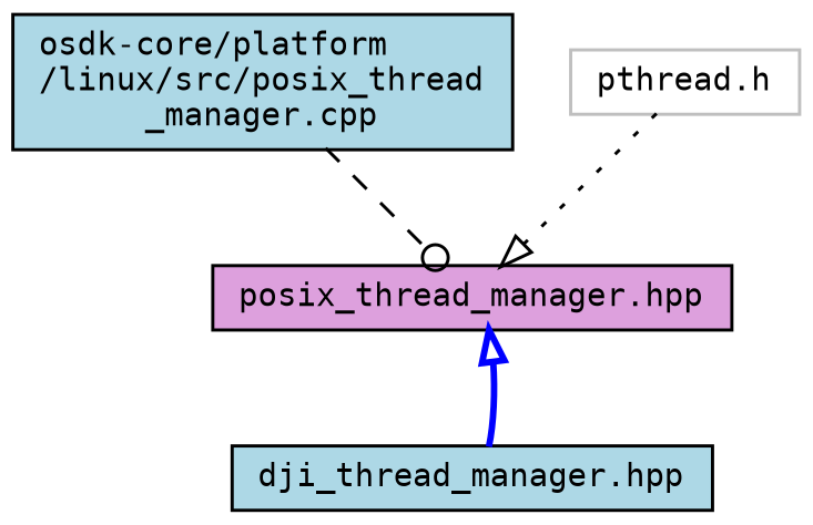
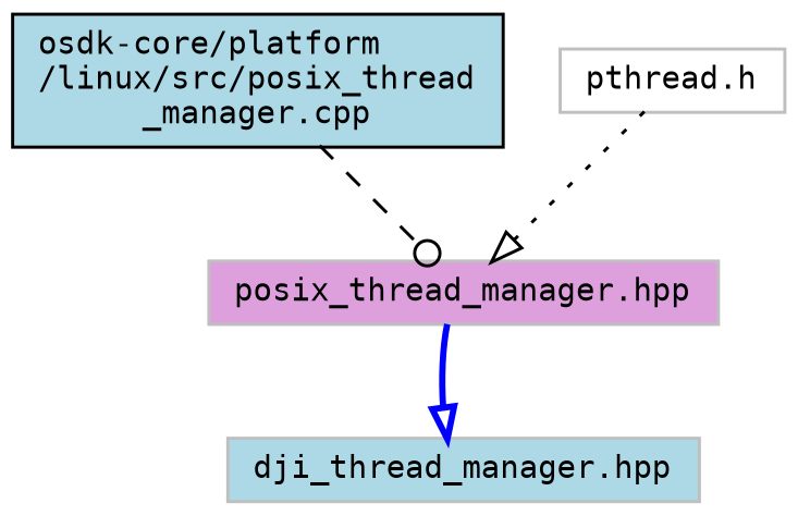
  digraph {
    fontname="DejaVu Sans Mono"
    node [color=black fillcolor=lightblue fontname="DejaVu Sans Mono" fontsize=10 shape=record style=filled]
    edge [arrowhead=onormal color=black fontname="DejaVu Sans Mono" fontsize=10 labelfontname=Helvetica labelfontsize=10]
    n1 [fontcolor=black height=0.2 label="osdk-core/platform\l/linux/src/posix_thread\l_manager.cpp" width=0.4]
-   n2 [fillcolor=plum height=0.2 label="posix_thread_manager.hpp" width=0.4]
-   n3 [height=0.2 label="dji_thread_manager.hpp" width=0.4]
+   n2 [color=grey75 fillcolor=plum height=0.2 label="posix_thread_manager.hpp" width=0.4]
+   n3 [color=grey75 height=0.2 label="dji_thread_manager.hpp" width=0.4]
    n4 [color=grey75 fillcolor=white height=0.2 label="pthread.h" width=0.4]
    n1 -> n2 [arrowhead=odot style=dashed]
-   n3 -> n2 [color=blue style=bold]
+   n2 -> n3 [color=blue style=bold]
    n4 -> n2 [style=dotted]
  }
